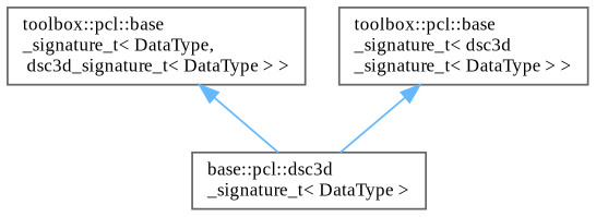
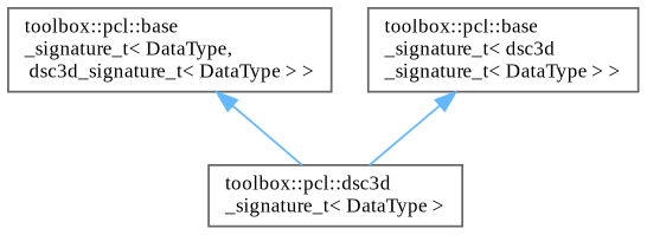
  digraph {
    rankdir=TB
    fontname="Liberation Serif"
    node [color=grey40 fillcolor=white fontname="Liberation Serif" fontsize=10 shape=box style=filled]
    edge [color=steelblue1 dir=back fontname="Liberation Serif" fontsize=10 labelfontname=Helvetica labelfontsize=10 style=solid]
    n1 [height=0.2 label="toolbox::pcl::base\l_signature_t\< DataType,\l dsc3d_signature_t\< DataType \> \>" width=0.4]
-   n2 [height=0.2 label="base::pcl::dsc3d\l_signature_t\< DataType \>" width=0.4]
+   n2 [height=0.2 label="toolbox::pcl::dsc3d\l_signature_t\< DataType \>" width=0.4]
    n3 [height=0.2 label="toolbox::pcl::base\l_signature_t\< dsc3d\l_signature_t\< DataType \> \>" width=0.4]
    n1 -> n2
    n3 -> n2
  }
